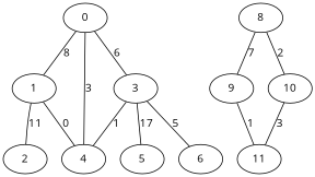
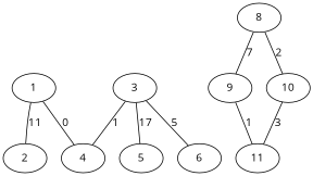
  graph {
    fontname="Open Sans"
    node [fontname="Open Sans"]
    edge [fontname="Open Sans"]
-   n1 [label=0]
    n2 [label=1]
    n3 [label=3]
    n4 [label=4]
    n5 [label=2]
    n6 [label=5]
    n7 [label=6]
    n8 [label=8]
    n9 [label=9]
    n10 [label=10]
    n11 [label=11]
-   n1 -- n2 [label=8]
-   n1 -- n3 [label=6]
-   n1 -- n4 [label=3]
    n2 -- n4 [label=0]
    n2 -- n5 [label=11]
    n3 -- n4 [label=1]
    n3 -- n6 [label=17]
    n3 -- n7 [label=5]
    n8 -- n9 [label=7]
    n8 -- n10 [label=2]
    n9 -- n11 [label=1]
    n10 -- n11 [label=3]
  }
